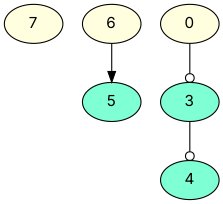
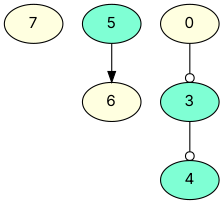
  digraph {
    fontname=Inter
    node [fillcolor=lightyellow fontname=Inter style=filled]
    edge [arrowhead=odot fontname=Inter]
    n1 [label=7]
    n2 [fillcolor=aquamarine label=5]
    n3 [label=6]
    n4 [label=0]
    n5 [fillcolor=aquamarine label=3]
    n6 [fillcolor=aquamarine label=4]
-   n3 -> n2 [arrowhead=normal]
+   n2 -> n3 [arrowhead=normal]
    n4 -> n5
    n5 -> n6
  }
